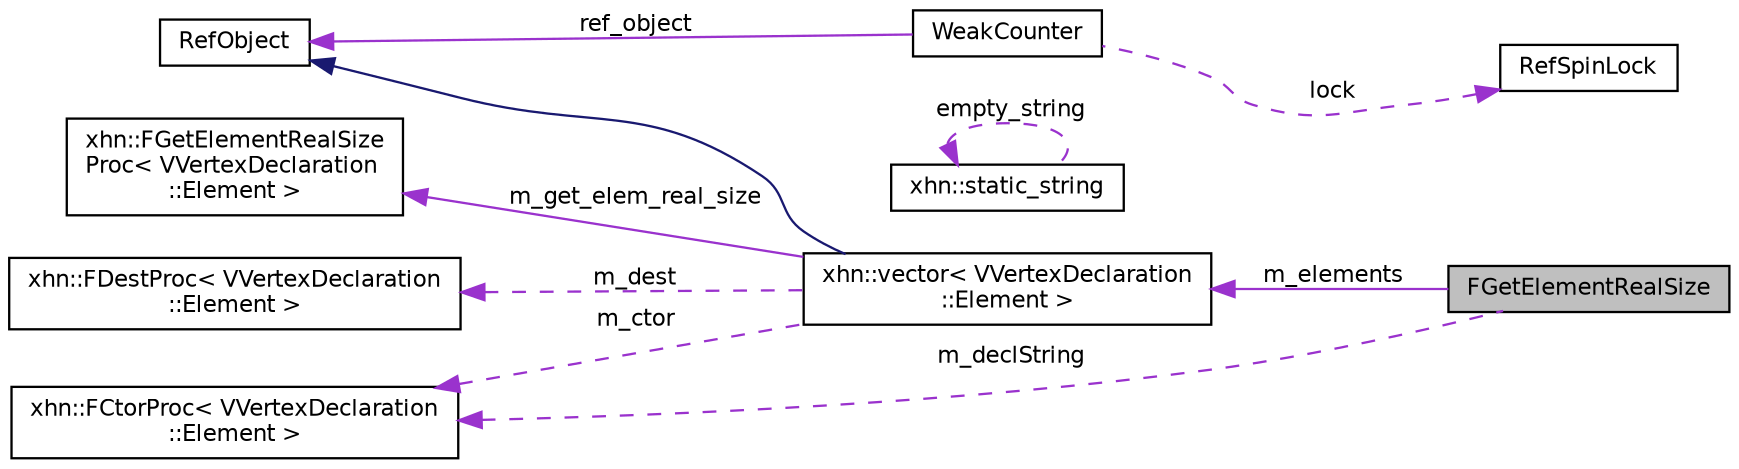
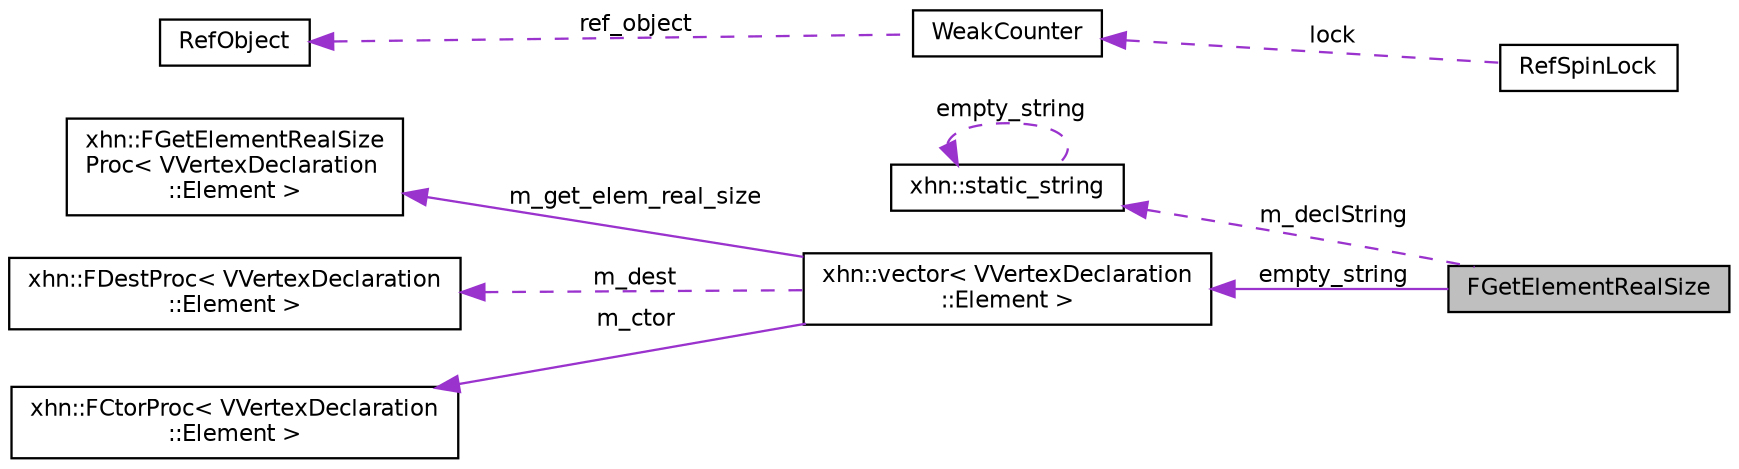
  digraph {
    rankdir=LR
    node [color=black fillcolor=white fontname=Helvetica fontsize=10 shape=record style=filled]
    edge [color=darkorchid3 dir=back fontname=Helvetica fontsize=10 labelfontname=Helvetica labelfontsize=10 style=dashed]
    n1 [fillcolor=grey75 fontcolor=black height=0.2 label=FGetElementRealSize width=0.4]
    n2 [height=0.2 label=WeakCounter width=0.4]
    n3 [height=0.2 label="xhn::vector\< VVertexDeclaration\l::Element \>" width=0.4]
    n4 [height=0.2 label=RefObject width=0.4]
    n5 [height=0.2 label=RefSpinLock width=0.4]
    n6 [height=0.2 label="xhn::FDestProc\< VVertexDeclaration\l::Element \>" width=0.4]
    n7 [height=0.2 label="xhn::FCtorProc\< VVertexDeclaration\l::Element \>" width=0.4]
    n8 [height=0.2 label="xhn::FGetElementRealSize\lProc\< VVertexDeclaration\l::Element \>" width=0.4]
    n9 [height=0.2 label="xhn::static_string" width=0.4]
-   n3 -> n1 [label=" m_elements" style=solid]
-   n4 -> n2 [label=" ref_object" style=solid]
-   n4 -> n3 [color=midnightblue style=solid]
-   n5 -> n2 [label=" lock"]
+   n3 -> n1 [label=" empty_string" style=solid]
+   n4 -> n2 [label=" ref_object"]
+   n2 -> n5 [label=" lock"]
    n6 -> n3 [label=" m_dest"]
-   n7 -> n3 [label=" m_ctor"]
+   n7 -> n3 [label=" m_ctor" style=solid]
    n8 -> n3 [label=" m_get_elem_real_size" style=solid]
-   n7 -> n1 [label=" m_declString"]
+   n9 -> n1 [label=" m_declString"]
    n9 -> n9 [label=" empty_string"]
  }
